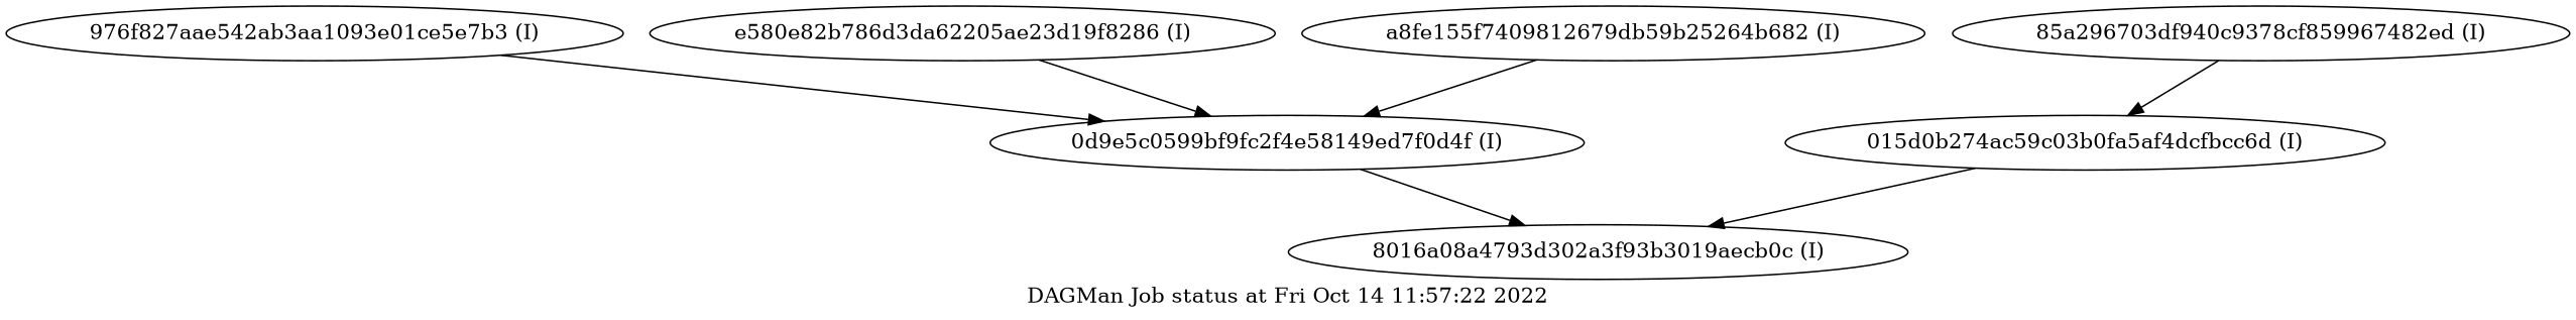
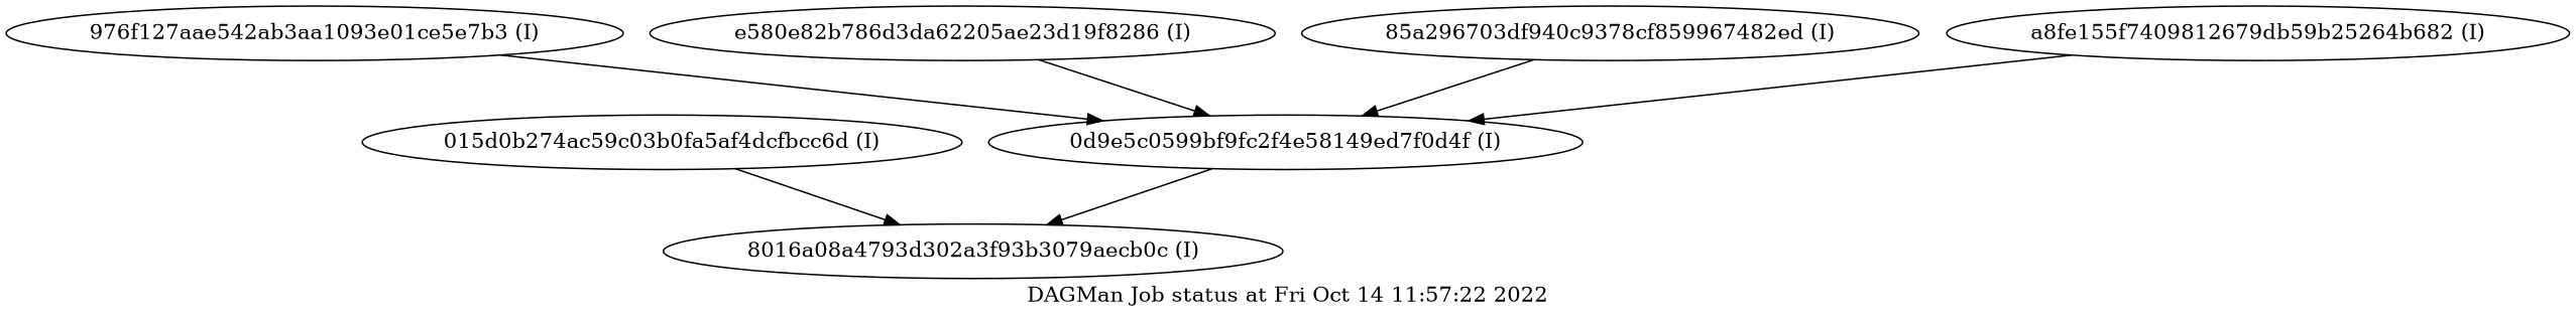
  digraph {
    label="DAGMan Job status at Fri Oct 14 11:57:22 2022"
    node [shape=ellipse]
    n1 [label="015d0b274ac59c03b0fa5af4dcfbcc6d (I)"]
-   n2 [label="8016a08a4793d302a3f93b3019aecb0c (I)"]
+   n2 [label="8016a08a4793d302a3f93b3079aecb0c (I)"]
    n3 [label="0d9e5c0599bf9fc2f4e58149ed7f0d4f (I)"]
-   n4 [label="976f827aae542ab3aa1093e01ce5e7b3 (I)"]
+   n4 [label="976f127aae542ab3aa1093e01ce5e7b3 (I)"]
    n5 [label="e580e82b786d3da62205ae23d19f8286 (I)"]
    n6 [label="85a296703df940c9378cf859967482ed (I)"]
    n7 [label="a8fe155f7409812679db59b25264b682 (I)"]
    n1 -> n2
    n3 -> n2
    n4 -> n3
    n5 -> n3
-   n6 -> n1
+   n6 -> n3
    n7 -> n3
  }
